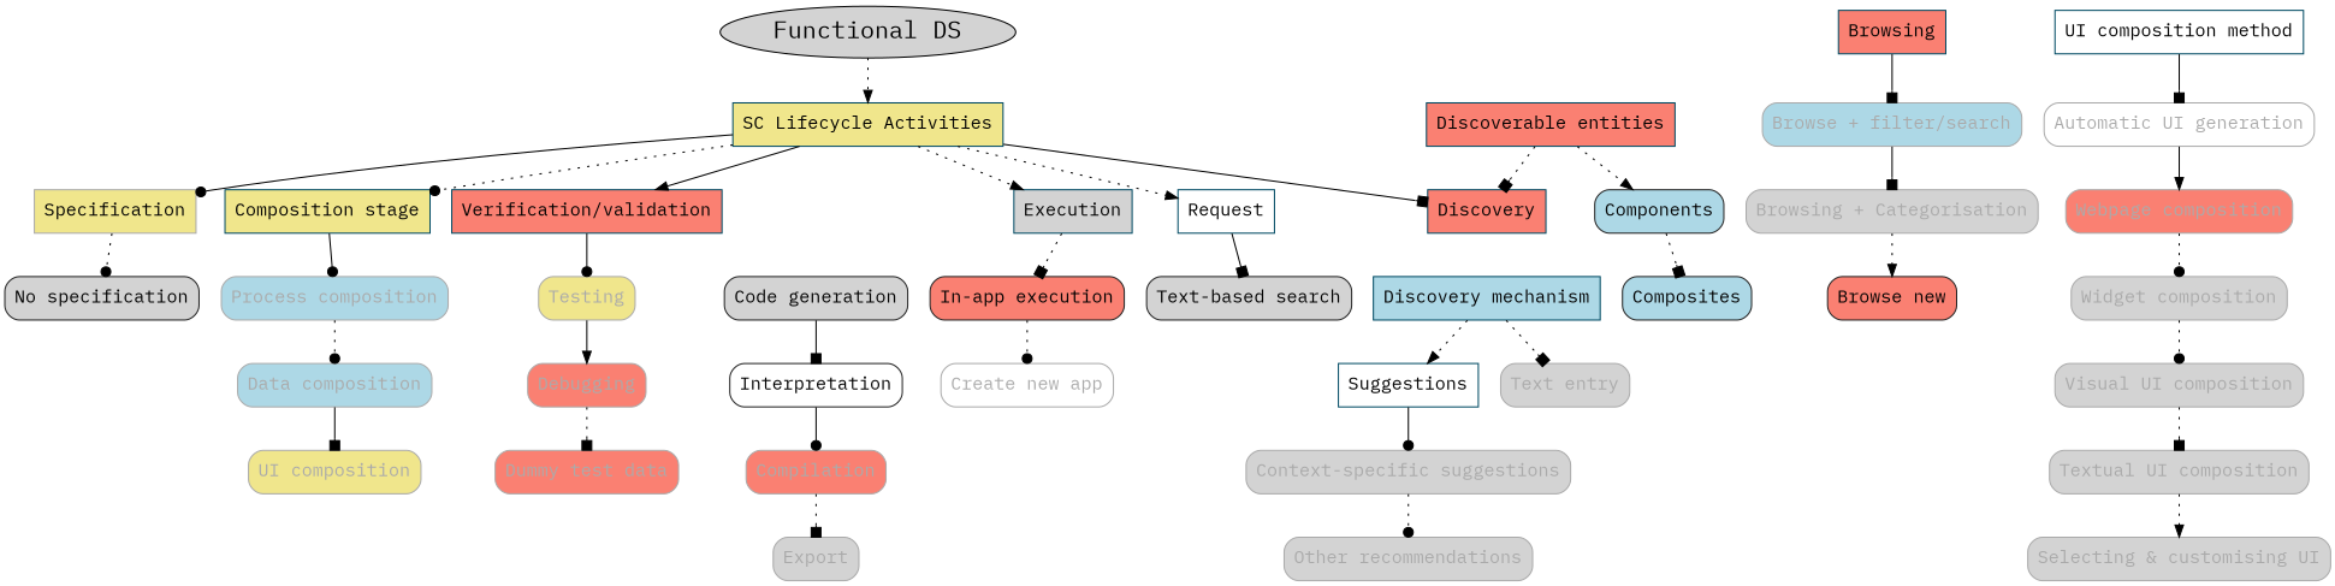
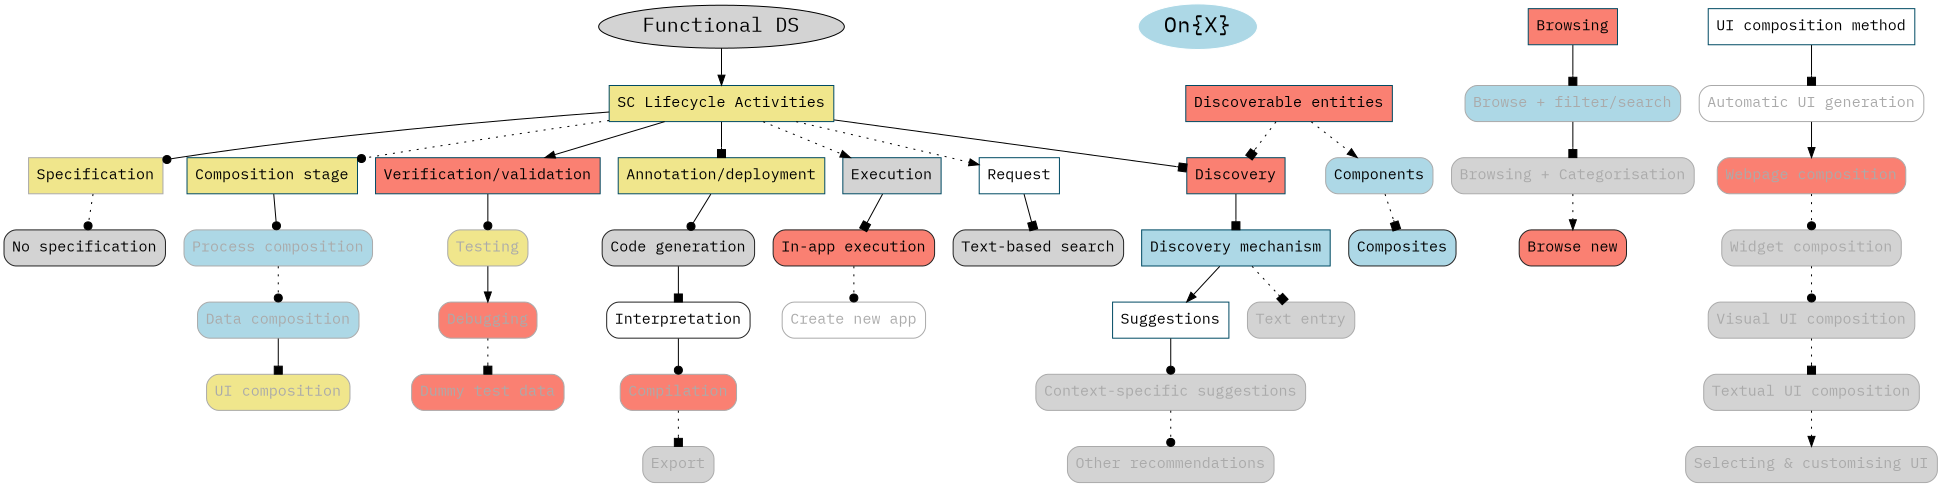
  digraph {
    fontname="IBM Plex Mono"
    node [color="#AAAAAA" fillcolor=lightgrey fontname="IBM Plex Mono" fontsize=15 style="rounded,filled" fontcolor="#000000" shape=rect]
    edge [arrowhead=box fontname="IBM Plex Mono" style=dotted]
    "Functional DS" [color="047b35" fontsize=20 style=filled fontcolor="" shape=""]
    "SC Lifecycle Activities" [color="#004a63" fillcolor=khaki shape=box style=filled]
    Specification [fillcolor=khaki shape=box style=filled]
    Request [color="#004a63" fillcolor=white shape=box style=filled]
    Discovery [color="#004a63" fillcolor=salmon shape=box style=filled]
    "Composition stage" [color="#004a63" fillcolor=khaki shape=box style=filled]
    "Verification/validation" [color="#004a63" fillcolor=salmon shape=box style=filled]
+   "Annotation/deployment" [color="#004a63" fillcolor=khaki shape=box style=filled]
    Execution [color="#004a63" shape=box style=filled]
+   "On{X}" [color="#FFFFFF" fillcolor=lightblue fontsize=22 style=filled shape=""]
    "No specification" [color="#222222"]
    "Text-based search" [color="#222222"]
    "Discovery mechanism" [color="#004a63" fillcolor=lightblue shape=box style=filled]
    "Process composition" [fillcolor=lightblue fontcolor="#AAAAAA"]
    Testing [fillcolor=khaki fontcolor="#AAAAAA"]
    "Code generation" [color="#222222"]
    "In-app execution" [color="#222222" fillcolor=salmon]
    Suggestions [color="#004a63" fillcolor=white shape=box style=filled]
    "Text entry" [fontcolor="#AAAAAA"]
    "Discoverable entities" [color="#004a63" fillcolor=salmon shape=box style=filled]
-   Components [color="#222222" fillcolor=lightblue]
+   Components [fillcolor=lightblue]
    Browsing [color="#004a63" fillcolor=salmon shape=box style=filled]
    "Browse + filter/search" [fillcolor=lightblue fontcolor="#AAAAAA"]
    "Context-specific suggestions" [fontcolor="#AAAAAA"]
    Composites [color="#222222" fillcolor=lightblue]
    "UI composition method" [color="#004a63" fillcolor=white shape=box style=filled]
    "Automatic UI generation" [fillcolor=white fontcolor="#AAAAAA"]
    "Data composition" [fillcolor=lightblue fontcolor="#AAAAAA"]
    "Webpage composition" [fillcolor=salmon fontcolor="#AAAAAA"]
    Debugging [fillcolor=salmon fontcolor="#AAAAAA"]
    Interpretation [color="#222222" fillcolor=white]
    "Create new app" [fillcolor=white fontcolor="#AAAAAA"]
    "Browsing + Categorisation" [fontcolor="#AAAAAA"]
    "Other recommendations" [fontcolor="#AAAAAA"]
    Compilation [fillcolor=salmon fontcolor="#AAAAAA"]
    Export [fontcolor="#AAAAAA"]
    n37 [color="#222222" fillcolor=salmon label="Browse new"]
    "UI composition" [fillcolor=khaki fontcolor="#AAAAAA"]
    "Widget composition" [fontcolor="#AAAAAA"]
    "Visual UI composition" [fontcolor="#AAAAAA"]
    "Textual UI composition" [fontcolor="#AAAAAA"]
    "Selecting & customising UI" [fontcolor="#AAAAAA"]
    "Dummy test data" [fillcolor=salmon fontcolor="#AAAAAA"]
-   "Functional DS" -> "SC Lifecycle Activities" [arrowhead=normal]
+   "Functional DS" -> "SC Lifecycle Activities" [arrowhead=normal style=solid]
    "SC Lifecycle Activities" -> Specification [arrowhead=dot style=solid]
    "SC Lifecycle Activities" -> Request [arrowhead=normal]
    "SC Lifecycle Activities" -> Discovery [style=solid]
    "SC Lifecycle Activities" -> "Composition stage" [arrowhead=dot]
    "SC Lifecycle Activities" -> "Verification/validation" [arrowhead=normal style=solid]
+   "SC Lifecycle Activities" -> "Annotation/deployment" [style=solid]
    "SC Lifecycle Activities" -> Execution [arrowhead=normal]
    Specification -> "No specification" [arrowhead=dot]
    Request -> "Text-based search" [style=solid]
+   Discovery -> "Discovery mechanism" [style=solid]
    "Composition stage" -> "Process composition" [arrowhead=dot style=solid]
    "Verification/validation" -> Testing [arrowhead=dot style=solid]
-   Execution -> "In-app execution"
-   "Discovery mechanism" -> Suggestions [arrowhead=normal]
+   "Annotation/deployment" -> "Code generation" [arrowhead=dot style=solid]
+   Execution -> "In-app execution" [style=solid]
+   "Discovery mechanism" -> Suggestions [arrowhead=normal style=solid]
    "Discovery mechanism" -> "Text entry"
    "Process composition" -> "Data composition" [arrowhead=dot]
    Testing -> Debugging [arrowhead=normal style=solid]
    "Code generation" -> Interpretation [style=solid]
    "In-app execution" -> "Create new app" [arrowhead=dot]
    Suggestions -> "Context-specific suggestions" [arrowhead=dot style=solid]
    "Discoverable entities" -> Discovery
    "Discoverable entities" -> Components [arrowhead=normal]
    Components -> Composites
    Browsing -> "Browse + filter/search" [style=solid]
    "Browse + filter/search" -> "Browsing + Categorisation" [style=solid]
    "Context-specific suggestions" -> "Other recommendations" [arrowhead=dot]
    "UI composition method" -> "Automatic UI generation" [style=solid]
    "Automatic UI generation" -> "Webpage composition" [arrowhead=normal style=solid]
    "Data composition" -> "UI composition" [style=solid]
    "Webpage composition" -> "Widget composition" [arrowhead=dot]
    Debugging -> "Dummy test data"
    Interpretation -> Compilation [arrowhead=dot style=solid]
    "Browsing + Categorisation" -> n37 [arrowhead=normal]
    Compilation -> Export
    "Widget composition" -> "Visual UI composition" [arrowhead=dot]
    "Visual UI composition" -> "Textual UI composition"
    "Textual UI composition" -> "Selecting & customising UI" [arrowhead=normal]
  }
